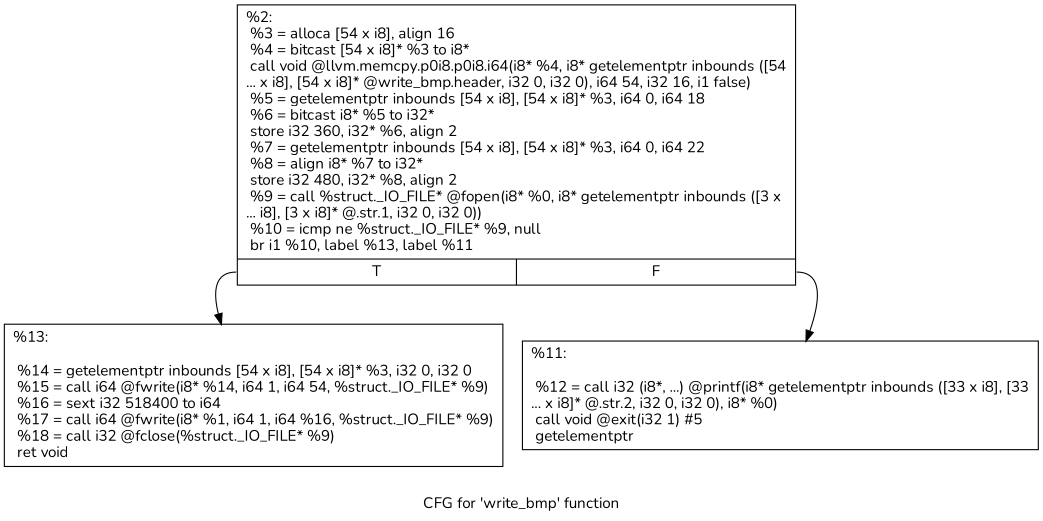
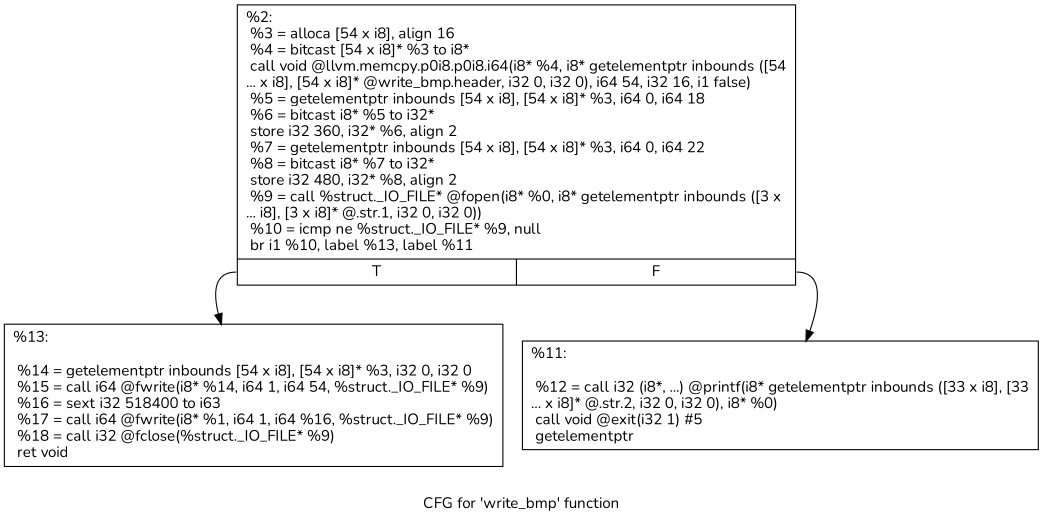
  digraph {
    fontname=Nunito
    label="CFG for 'write_bmp' function"
    node [fontname=Nunito shape=record]
    edge [fontname=Nunito]
-   n1 [label="{%2:\l  %3 = alloca [54 x i8], align 16\l  %4 = bitcast [54 x i8]* %3 to i8*\l  call void @llvm.memcpy.p0i8.p0i8.i64(i8* %4, i8* getelementptr inbounds ([54\l... x i8], [54 x i8]* @write_bmp.header, i32 0, i32 0), i64 54, i32 16, i1 false)\l  %5 = getelementptr inbounds [54 x i8], [54 x i8]* %3, i64 0, i64 18\l  %6 = bitcast i8* %5 to i32*\l  store i32 360, i32* %6, align 2\l  %7 = getelementptr inbounds [54 x i8], [54 x i8]* %3, i64 0, i64 22\l  %8 = align i8* %7 to i32*\l  store i32 480, i32* %8, align 2\l  %9 = call %struct._IO_FILE* @fopen(i8* %0, i8* getelementptr inbounds ([3 x\l... i8], [3 x i8]* @.str.1, i32 0, i32 0))\l  %10 = icmp ne %struct._IO_FILE* %9, null\l  br i1 %10, label %13, label %11\l|{<s0>T|<s1>F}}"]
-   n2 [label="{%13:\l\l  %14 = getelementptr inbounds [54 x i8], [54 x i8]* %3, i32 0, i32 0\l  %15 = call i64 @fwrite(i8* %14, i64 1, i64 54, %struct._IO_FILE* %9)\l  %16 = sext i32 518400 to i64\l  %17 = call i64 @fwrite(i8* %1, i64 1, i64 %16, %struct._IO_FILE* %9)\l  %18 = call i32 @fclose(%struct._IO_FILE* %9)\l  ret void\l}"]
+   n1 [label="{%2:\l  %3 = alloca [54 x i8], align 16\l  %4 = bitcast [54 x i8]* %3 to i8*\l  call void @llvm.memcpy.p0i8.p0i8.i64(i8* %4, i8* getelementptr inbounds ([54\l... x i8], [54 x i8]* @write_bmp.header, i32 0, i32 0), i64 54, i32 16, i1 false)\l  %5 = getelementptr inbounds [54 x i8], [54 x i8]* %3, i64 0, i64 18\l  %6 = bitcast i8* %5 to i32*\l  store i32 360, i32* %6, align 2\l  %7 = getelementptr inbounds [54 x i8], [54 x i8]* %3, i64 0, i64 22\l  %8 = bitcast i8* %7 to i32*\l  store i32 480, i32* %8, align 2\l  %9 = call %struct._IO_FILE* @fopen(i8* %0, i8* getelementptr inbounds ([3 x\l... i8], [3 x i8]* @.str.1, i32 0, i32 0))\l  %10 = icmp ne %struct._IO_FILE* %9, null\l  br i1 %10, label %13, label %11\l|{<s0>T|<s1>F}}"]
+   n2 [label="{%13:\l\l  %14 = getelementptr inbounds [54 x i8], [54 x i8]* %3, i32 0, i32 0\l  %15 = call i64 @fwrite(i8* %14, i64 1, i64 54, %struct._IO_FILE* %9)\l  %16 = sext i32 518400 to i63\l  %17 = call i64 @fwrite(i8* %1, i64 1, i64 %16, %struct._IO_FILE* %9)\l  %18 = call i32 @fclose(%struct._IO_FILE* %9)\l  ret void\l}"]
    n3 [label="{%11:\l\l  %12 = call i32 (i8*, ...) @printf(i8* getelementptr inbounds ([33 x i8], [33\l... x i8]* @.str.2, i32 0, i32 0), i8* %0)\l  call void @exit(i32 1) #5\l  getelementptr\l}"]
    n1 -> n2 [tailport=s0]
    n1 -> n3 [tailport=s1]
  }
